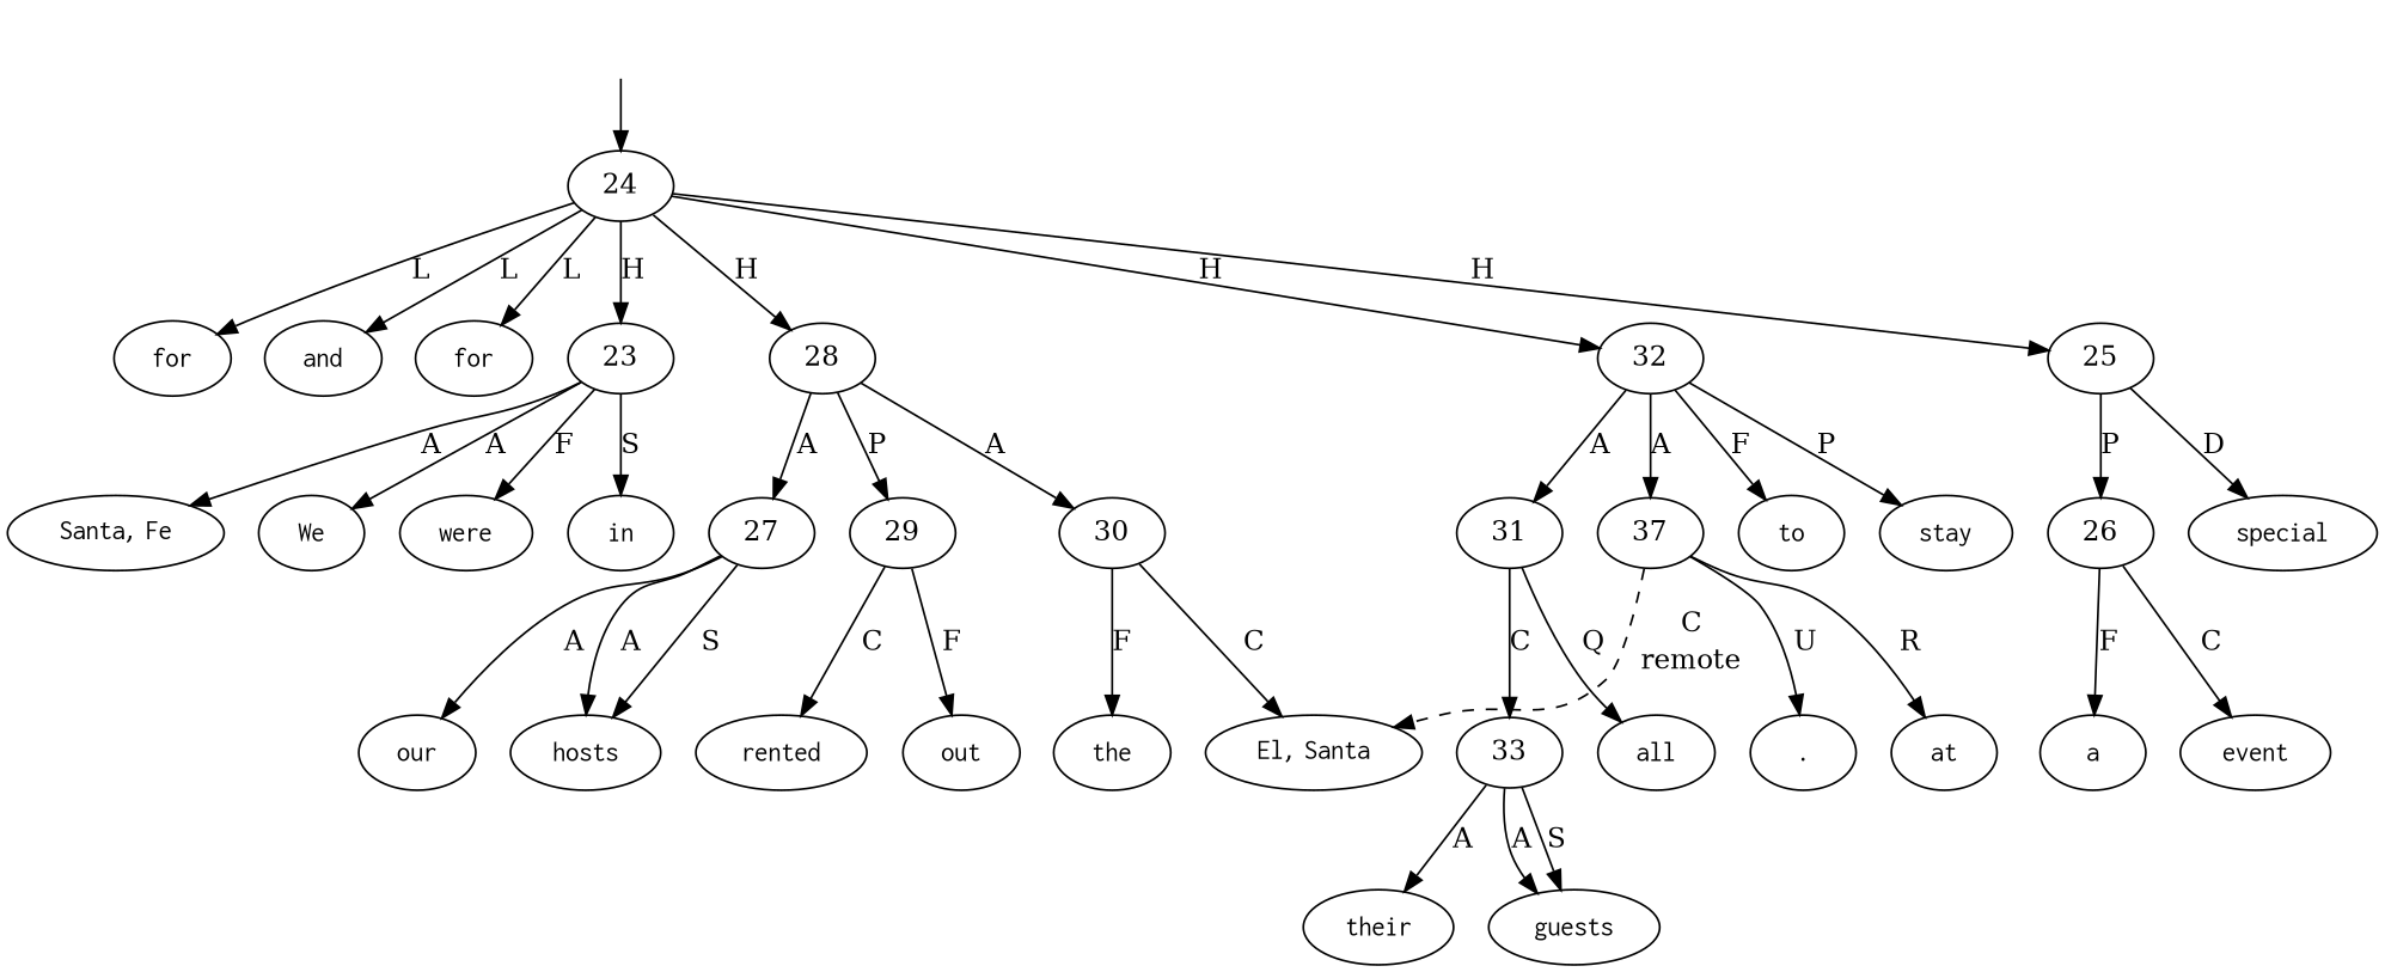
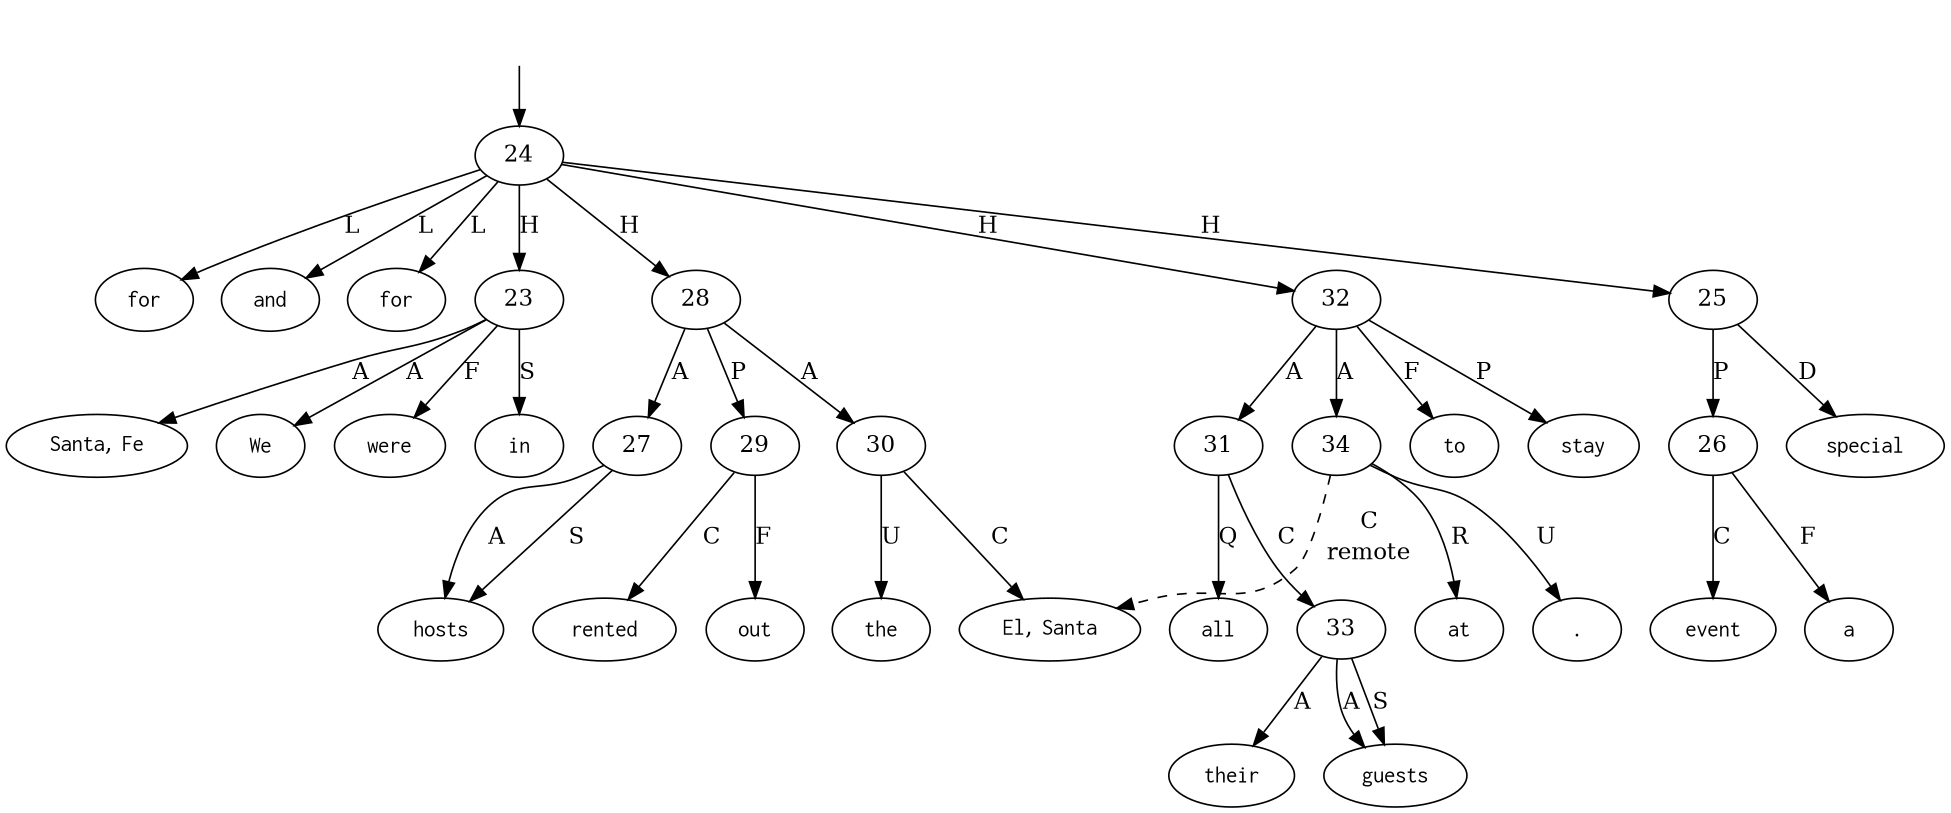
  digraph {
    node [shape=oval]
    top [style=invis shape=""]
    24 [shape=""]
    n3 [label=<<table align="center" border="0" cellspacing="0"><tr><td colspan="2"><font face="Courier">for</font></td></tr></table>>]
    n4 [label=<<table align="center" border="0" cellspacing="0"><tr><td colspan="2"><font face="Courier">and</font></td></tr></table>>]
    n5 [label=<<table align="center" border="0" cellspacing="0"><tr><td colspan="2"><font face="Courier">for</font></td></tr></table>>]
    23 [shape=""]
    28 [shape=""]
    25 [shape=""]
    32 [shape=""]
    n10 [label=<<table align="center" border="0" cellspacing="0"><tr><td colspan="2"><font face="Courier">We</font></td></tr></table>>]
    n11 [label=<<table align="center" border="0" cellspacing="0"><tr><td colspan="2"><font face="Courier">were</font></td></tr></table>>]
    n12 [label=<<table align="center" border="0" cellspacing="0"><tr><td colspan="2"><font face="Courier">in</font></td></tr></table>>]
    n13 [label=<<table align="center" border="0" cellspacing="0"><tr><td colspan="2"><font face="Courier">Santa</font>,&nbsp;<font face="Courier">Fe</font></td></tr></table>>]
    27 [shape=""]
    30 [shape=""]
    29 [shape=""]
    n17 [label=<<table align="center" border="0" cellspacing="0"><tr><td colspan="2"><font face="Courier">special</font></td></tr></table>>]
    26 [shape=""]
    n19 [label=<<table align="center" border="0" cellspacing="0"><tr><td colspan="2"><font face="Courier">to</font></td></tr></table>>]
    n20 [label=<<table align="center" border="0" cellspacing="0"><tr><td colspan="2"><font face="Courier">stay</font></td></tr></table>>]
    31 [shape=""]
-   34 [label=37 shape=""]
+   34 [shape=""]
    n23 [label=<<table align="center" border="0" cellspacing="0"><tr><td colspan="2"><font face="Courier">a</font></td></tr></table>>]
    n24 [label=<<table align="center" border="0" cellspacing="0"><tr><td colspan="2"><font face="Courier">event</font></td></tr></table>>]
-   n25 [label=<<table align="center" border="0" cellspacing="0"><tr><td colspan="2"><font face="Courier">our</font></td></tr></table>>]
    n26 [label=<<table align="center" border="0" cellspacing="0"><tr><td colspan="2"><font face="Courier">hosts</font></td></tr></table>>]
    n27 [label=<<table align="center" border="0" cellspacing="0"><tr><td colspan="2"><font face="Courier">rented</font></td></tr></table>>]
    n28 [label=<<table align="center" border="0" cellspacing="0"><tr><td colspan="2"><font face="Courier">out</font></td></tr></table>>]
    n29 [label=<<table align="center" border="0" cellspacing="0"><tr><td colspan="2"><font face="Courier">the</font></td></tr></table>>]
    n30 [label=<<table align="center" border="0" cellspacing="0"><tr><td colspan="2"><font face="Courier">El</font>,&nbsp;<font face="Courier">Santa</font></td></tr></table>>]
    n31 [label=<<table align="center" border="0" cellspacing="0"><tr><td colspan="2"><font face="Courier">all</font></td></tr></table>>]
    n32 [label=<<table align="center" border="0" cellspacing="0"><tr><td colspan="2"><font face="Courier">their</font></td></tr></table>>]
    n33 [label=<<table align="center" border="0" cellspacing="0"><tr><td colspan="2"><font face="Courier">guests</font></td></tr></table>>]
    n34 [label=<<table align="center" border="0" cellspacing="0"><tr><td colspan="2"><font face="Courier">at</font></td></tr></table>>]
    n35 [label=<<table align="center" border="0" cellspacing="0"><tr><td colspan="2"><font face="Courier">.</font></td></tr></table>>]
    33 [shape=""]
    top -> 24
    24 -> n3 [label=L]
    24 -> n4 [label=L]
    24 -> n5 [label=L]
    24 -> 23 [label=H]
    24 -> 28 [label=H]
    24 -> 25 [label=H]
    24 -> 32 [label=H]
    23 -> n10 [label=A]
    23 -> n11 [label=F]
    23 -> n12 [label=S]
    23 -> n13 [label=A]
    28 -> 27 [label=A]
    28 -> 30 [label=A]
    28 -> 29 [label=P]
    25 -> n17 [label=D]
    25 -> 26 [label=P]
    32 -> n19 [label=F]
    32 -> n20 [label=P]
    32 -> 31 [label=A]
    32 -> 34 [label=A]
-   27 -> n25 [label=A]
    27 -> n26 [label=S]
    27 -> n26 [label=A]
-   30 -> n29 [label=F]
+   30 -> n29 [label=U]
    30 -> n30 [label=C]
    29 -> n27 [label=C]
    29 -> n28 [label=F]
    26 -> n23 [label=F]
    26 -> n24 [label=C]
    31 -> n31 [label=Q]
    31 -> 33 [label=C]
    34 -> n30 [label=<<table align="center" border="0" cellspacing="0"><tr><td colspan="1">C</td></tr><tr><td>remote</td></tr></table>> style=dashed]
    34 -> n34 [label=R]
    34 -> n35 [label=U]
    33 -> n32 [label=A]
    33 -> n33 [label=S]
    33 -> n33 [label=A]
  }
